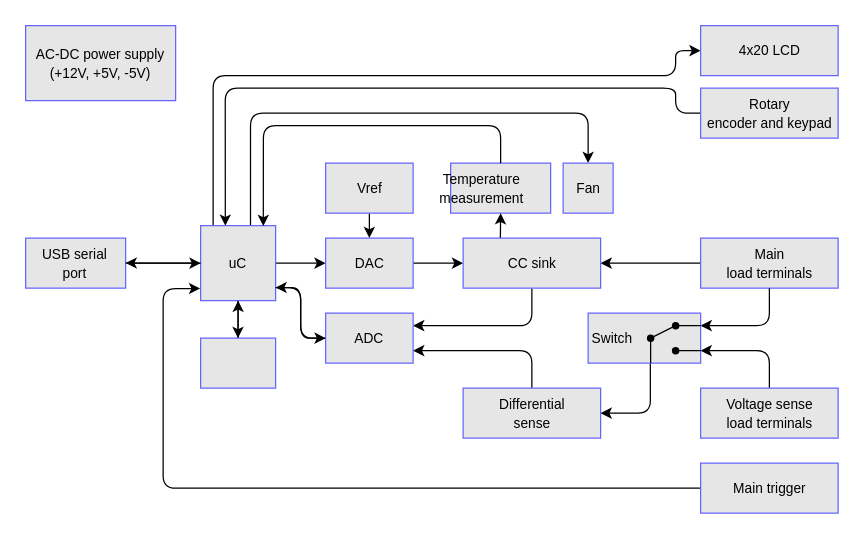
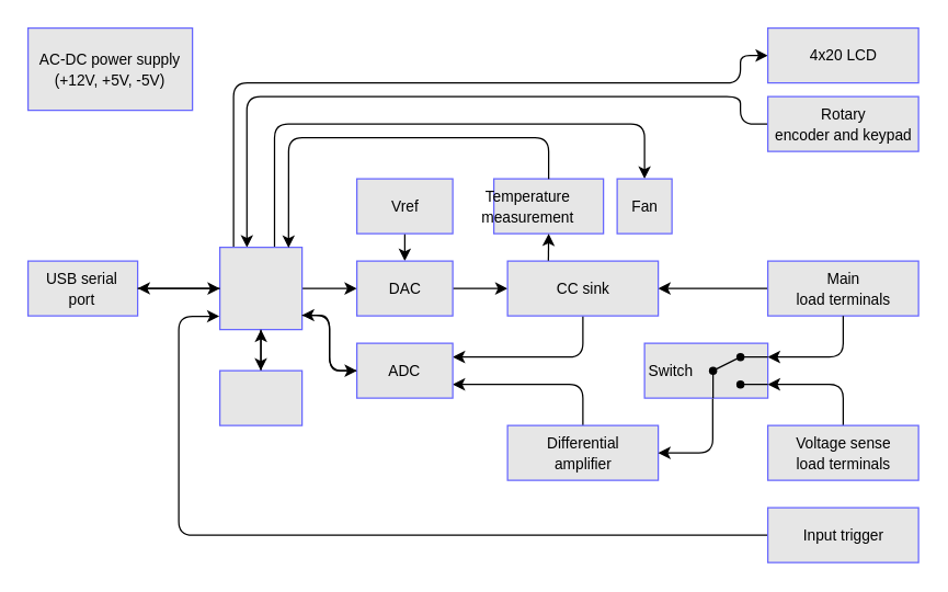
  <mxCell id="0" />
  <mxCell id="1" parent="0" />
  <mxCell id="2" style="edgeStyle=none;html=1;fontSize=11;fontColor=#000000;fillColor=#000000;strokeColor=#000000;" parent="1" source="45" edge="1"><mxGeometry relative="1" as="geometry"><mxPoint x="295" y="190" as="targetPoint" /></mxGeometry></mxCell>
  <mxCell id="3" style="edgeStyle=none;html=1;entryX=0;entryY=0.5;entryDx=0;entryDy=0;strokeColor=#000000;fontSize=11;fontColor=#000000;fillColor=#000000;" parent="1" source="48" target="42" edge="1"><mxGeometry relative="1" as="geometry" /></mxCell>
  <mxCell id="4" style="edgeStyle=none;html=1;exitX=0;exitY=0.5;exitDx=0;exitDy=0;entryX=1;entryY=0.5;entryDx=0;entryDy=0;strokeColor=#000000;fontSize=11;fontColor=#000000;fillColor=#000000;" parent="1" source="29" target="26" edge="1"><mxGeometry relative="1" as="geometry" /></mxCell>
  <mxCell id="5" style="edgeStyle=orthogonalEdgeStyle;html=1;strokeColor=#000000;fontSize=11;fontColor=#000000;fillColor=#000000;entryX=1;entryY=0.75;entryDx=0;entryDy=0;" parent="1" source="20" target="57" edge="1"><mxGeometry relative="1" as="geometry"><mxPoint x="560" y="280" as="targetPoint" /><Array as="points"><mxPoint x="615" y="280" /></Array></mxGeometry></mxCell>
  <mxCell id="6" style="edgeStyle=orthogonalEdgeStyle;html=1;entryX=1;entryY=0.25;entryDx=0;entryDy=0;strokeColor=#000000;fontSize=11;fontColor=#000000;fillColor=#000000;exitX=0.5;exitY=1;exitDx=0;exitDy=0;" parent="1" source="26" target="39" edge="1"><mxGeometry relative="1" as="geometry" /></mxCell>
  <mxCell id="7" style="edgeStyle=orthogonalEdgeStyle;html=1;entryX=1;entryY=0.75;entryDx=0;entryDy=0;strokeColor=#000000;fontSize=11;fontColor=#000000;fillColor=#000000;exitX=0.5;exitY=0;exitDx=0;exitDy=0;" parent="1" source="23" target="39" edge="1"><mxGeometry relative="1" as="geometry" /></mxCell>
  <mxCell id="8" style="edgeStyle=none;html=1;entryX=0;entryY=0.5;entryDx=0;entryDy=0;strokeColor=#000000;fontSize=11;fontColor=#000000;fillColor=#000000;" parent="1" source="42" target="26" edge="1"><mxGeometry relative="1" as="geometry" /></mxCell>
  <mxCell id="9" style="html=1;entryX=0.329;entryY=0.001;entryDx=0;entryDy=0;strokeColor=#000000;fontSize=11;fontColor=#000000;fillColor=#000000;edgeStyle=orthogonalEdgeStyle;entryPerimeter=0;" parent="1" source="32" target="48" edge="1"><mxGeometry relative="1" as="geometry"><Array as="points"><mxPoint x="540" y="90" /><mxPoint x="540" y="70" /><mxPoint x="180" y="70" /><mxPoint x="180" y="180" /></Array></mxGeometry></mxCell>
  <mxCell id="10" style="edgeStyle=orthogonalEdgeStyle;html=1;entryX=0;entryY=0.5;entryDx=0;entryDy=0;strokeColor=#000000;fontSize=11;fontColor=#000000;fillColor=#000000;" parent="1" source="48" target="36" edge="1"><mxGeometry relative="1" as="geometry"><Array as="points"><mxPoint x="170" y="60" /><mxPoint x="540" y="60" /><mxPoint x="540" y="40" /></Array></mxGeometry></mxCell>
  <mxCell id="11" style="edgeStyle=orthogonalEdgeStyle;html=1;strokeColor=#000000;fontSize=11;fontColor=#000000;fillColor=#000000;entryX=0.5;entryY=0;entryDx=0;entryDy=0;exitX=0.665;exitY=-0.002;exitDx=0;exitDy=0;exitPerimeter=0;" parent="1" source="48" target="72" edge="1"><mxGeometry relative="1" as="geometry"><mxPoint x="470" y="120" as="targetPoint" /><Array as="points"><mxPoint x="200" y="90" /><mxPoint x="470" y="90" /></Array><mxPoint x="200" y="170" as="sourcePoint" /></mxGeometry></mxCell>
  <mxCell id="12" style="edgeStyle=orthogonalEdgeStyle;html=1;entryX=0.5;entryY=1;entryDx=0;entryDy=0;strokeColor=#000000;fontSize=11;fontColor=#000000;fillColor=#000000;" parent="1" source="51" target="48" edge="1"><mxGeometry relative="1" as="geometry" /></mxCell>
  <mxCell id="13" style="edgeStyle=orthogonalEdgeStyle;html=1;strokeColor=#000000;fontSize=11;fontColor=#000000;fillColor=#000000;entryX=0.999;entryY=0.825;entryDx=0;entryDy=0;entryPerimeter=0;" parent="1" source="39" edge="1" target="48"><mxGeometry relative="1" as="geometry"><mxPoint x="210" y="230" as="targetPoint" /><Array as="points"><mxPoint x="240" y="270" /><mxPoint x="240" y="230" /><mxPoint x="220" y="230" /></Array></mxGeometry></mxCell>
  <mxCell id="14" style="edgeStyle=orthogonalEdgeStyle;html=1;entryX=-0.006;entryY=0.839;entryDx=0;entryDy=0;strokeColor=#000000;fontSize=11;fontColor=#000000;fillColor=#000000;entryPerimeter=0;" parent="1" source="16" target="48" edge="1"><mxGeometry relative="1" as="geometry"><Array as="points"><mxPoint x="130" y="390" /><mxPoint x="130" y="230" /></Array></mxGeometry></mxCell>
  <mxCell id="15" value="" style="group" parent="1" vertex="1" connectable="0"><mxGeometry x="560" y="370" width="110" height="40" as="geometry" /></mxCell>
  <mxCell id="16" value="" style="rounded=0;whiteSpace=wrap;html=1;fillColor=#E6E6E6;shadow=0;strokeColor=#6666FF;container=0;" parent="15" vertex="1"><mxGeometry width="110" height="40" as="geometry" /></mxCell>
- <mxCell id="17" value="&lt;font style=&quot;font-size: 11px;&quot; color=&quot;#000000&quot;&gt;Main trigger&lt;br&gt;&lt;/font&gt;" style="text;html=1;strokeColor=none;fillColor=none;align=center;verticalAlign=middle;whiteSpace=wrap;rounded=0;shadow=1;container=0;" parent="15" vertex="1"><mxGeometry x="13.75" y="10" width="82.5" height="20" as="geometry" /></mxCell>
+ <mxCell id="17" value="&lt;font style=&quot;font-size: 11px;&quot; color=&quot;#000000&quot;&gt;Input trigger&lt;br&gt;&lt;/font&gt;" style="text;html=1;strokeColor=none;fillColor=none;align=center;verticalAlign=middle;whiteSpace=wrap;rounded=0;shadow=1;container=0;" parent="15" vertex="1"><mxGeometry x="13.75" y="10" width="82.5" height="20" as="geometry" /></mxCell>
  <mxCell id="18" value="" style="group" parent="1" vertex="1" connectable="0"><mxGeometry x="560" y="300" width="110" height="40" as="geometry" /></mxCell>
  <mxCell id="19" value="" style="group" parent="18" vertex="1" connectable="0"><mxGeometry y="10" width="110" height="40" as="geometry" /></mxCell>
  <mxCell id="20" value="" style="rounded=0;whiteSpace=wrap;html=1;fillColor=#E6E6E6;shadow=0;strokeColor=#6666FF;container=0;" parent="19" vertex="1"><mxGeometry width="110" height="40" as="geometry" /></mxCell>
  <mxCell id="21" value="&lt;font style=&quot;font-size: 11px;&quot; color=&quot;#000000&quot;&gt;Voltage sense&lt;br&gt;load terminals&lt;br&gt;&lt;/font&gt;" style="text;html=1;strokeColor=none;fillColor=none;align=center;verticalAlign=middle;whiteSpace=wrap;rounded=0;shadow=1;container=0;" parent="19" vertex="1"><mxGeometry x="13.75" y="10" width="82.5" height="20" as="geometry" /></mxCell>
  <mxCell id="22" value="" style="group" parent="1" vertex="1" connectable="0"><mxGeometry x="370" y="310" width="110" height="40" as="geometry" /></mxCell>
  <mxCell id="23" value="" style="rounded=0;whiteSpace=wrap;html=1;fillColor=#E6E6E6;shadow=0;strokeColor=#6666FF;container=0;" parent="22" vertex="1"><mxGeometry width="110" height="40" as="geometry" /></mxCell>
- <mxCell id="24" value="&lt;font style=&quot;font-size: 11px;&quot; color=&quot;#000000&quot;&gt;Differential sense&lt;br&gt;&lt;/font&gt;" style="text;html=1;strokeColor=none;fillColor=none;align=center;verticalAlign=middle;whiteSpace=wrap;rounded=0;shadow=1;container=0;" parent="22" vertex="1"><mxGeometry x="13.75" y="10" width="82.5" height="20" as="geometry" /></mxCell>
+ <mxCell id="24" value="&lt;font style=&quot;font-size: 11px;&quot; color=&quot;#000000&quot;&gt;Differential amplifier&lt;br&gt;&lt;/font&gt;" style="text;html=1;strokeColor=none;fillColor=none;align=center;verticalAlign=middle;whiteSpace=wrap;rounded=0;shadow=1;container=0;" parent="22" vertex="1"><mxGeometry x="13.75" y="10" width="82.5" height="20" as="geometry" /></mxCell>
  <mxCell id="25" value="" style="group" parent="1" vertex="1" connectable="0"><mxGeometry x="370" y="190" width="110" height="40" as="geometry" /></mxCell>
  <mxCell id="26" value="" style="rounded=0;whiteSpace=wrap;html=1;fillColor=#E6E6E6;shadow=0;strokeColor=#6666FF;container=0;" parent="25" vertex="1"><mxGeometry width="110" height="40" as="geometry" /></mxCell>
  <mxCell id="27" value="&lt;font style=&quot;font-size: 11px;&quot; color=&quot;#000000&quot;&gt;CC sink&lt;br&gt;&lt;/font&gt;" style="text;html=1;strokeColor=none;fillColor=none;align=center;verticalAlign=middle;whiteSpace=wrap;rounded=0;shadow=1;container=0;" parent="25" vertex="1"><mxGeometry x="27.5" y="10" width="55" height="20" as="geometry" /></mxCell>
  <mxCell id="28" value="" style="group" parent="1" vertex="1" connectable="0"><mxGeometry x="560" y="190" width="110" height="40" as="geometry" /></mxCell>
  <mxCell id="29" value="" style="rounded=0;whiteSpace=wrap;html=1;fillColor=#E6E6E6;shadow=0;strokeColor=#6666FF;container=0;" parent="28" vertex="1"><mxGeometry width="110" height="40" as="geometry" /></mxCell>
  <mxCell id="30" value="&lt;font style=&quot;font-size: 11px;&quot; color=&quot;#000000&quot;&gt;Main&lt;br&gt;load terminals&lt;br&gt;&lt;/font&gt;" style="text;html=1;strokeColor=none;fillColor=none;align=center;verticalAlign=middle;whiteSpace=wrap;rounded=0;shadow=1;container=0;" parent="28" vertex="1"><mxGeometry x="13.75" y="10" width="82.5" height="20" as="geometry" /></mxCell>
  <mxCell id="31" value="" style="group" parent="1" vertex="1" connectable="0"><mxGeometry x="560" y="70" width="110" height="40" as="geometry" /></mxCell>
  <mxCell id="32" value="" style="rounded=0;whiteSpace=wrap;html=1;fillColor=#E6E6E6;shadow=0;strokeColor=#6666FF;container=0;" parent="31" vertex="1"><mxGeometry width="110" height="40" as="geometry" /></mxCell>
  <mxCell id="33" value="&lt;font style=&quot;font-size: 11px;&quot; color=&quot;#000000&quot;&gt;Rotary&lt;br&gt;encoder and keypad&lt;br&gt;&lt;/font&gt;" style="text;html=1;strokeColor=none;fillColor=none;align=center;verticalAlign=middle;whiteSpace=wrap;rounded=0;shadow=1;container=0;" parent="31" vertex="1"><mxGeometry x="3.75" y="10" width="102.5" height="20" as="geometry" /></mxCell>
  <mxCell id="34" value="" style="group" parent="1" vertex="1" connectable="0"><mxGeometry x="550" y="20" width="120" height="40" as="geometry" /></mxCell>
  <mxCell id="35" value="" style="group" parent="34" vertex="1" connectable="0"><mxGeometry x="10" width="110" height="40" as="geometry" /></mxCell>
  <mxCell id="36" value="" style="rounded=0;whiteSpace=wrap;html=1;fillColor=#E6E6E6;shadow=0;strokeColor=#6666FF;container=0;" parent="35" vertex="1"><mxGeometry width="110" height="40" as="geometry" /></mxCell>
  <mxCell id="37" value="&lt;font style=&quot;font-size: 11px;&quot; color=&quot;#000000&quot;&gt;4x20 LCD&lt;br&gt;&lt;/font&gt;" style="text;html=1;strokeColor=none;fillColor=none;align=center;verticalAlign=middle;whiteSpace=wrap;rounded=0;shadow=1;container=0;" parent="35" vertex="1"><mxGeometry x="27.5" y="10" width="55" height="20" as="geometry" /></mxCell>
  <mxCell id="38" value="" style="group" parent="1" vertex="1" connectable="0"><mxGeometry x="260" y="250" width="70" height="40" as="geometry" /></mxCell>
  <mxCell id="39" value="" style="rounded=0;whiteSpace=wrap;html=1;fillColor=#E6E6E6;shadow=0;strokeColor=#6666FF;container=0;" parent="38" vertex="1"><mxGeometry width="70" height="40" as="geometry" /></mxCell>
  <mxCell id="40" value="&lt;font style=&quot;font-size: 11px;&quot; color=&quot;#000000&quot;&gt;ADC&lt;br&gt;&lt;/font&gt;" style="text;html=1;strokeColor=none;fillColor=none;align=center;verticalAlign=middle;whiteSpace=wrap;rounded=0;shadow=1;container=0;" parent="38" vertex="1"><mxGeometry x="20" y="14" width="30.0" height="12" as="geometry" /></mxCell>
  <mxCell id="41" value="" style="group" parent="1" vertex="1" connectable="0"><mxGeometry x="260" y="190" width="70" height="40" as="geometry" /></mxCell>
  <mxCell id="42" value="" style="rounded=0;whiteSpace=wrap;html=1;fillColor=#E6E6E6;shadow=0;strokeColor=#6666FF;container=0;" parent="41" vertex="1"><mxGeometry width="70" height="40" as="geometry" /></mxCell>
  <mxCell id="43" value="&lt;font style=&quot;font-size: 11px;&quot; color=&quot;#000000&quot;&gt;DAC&lt;br&gt;&lt;/font&gt;" style="text;html=1;strokeColor=none;fillColor=none;align=center;verticalAlign=middle;whiteSpace=wrap;rounded=0;shadow=1;container=0;" parent="41" vertex="1"><mxGeometry x="17.5" y="10" width="35" height="20" as="geometry" /></mxCell>
  <mxCell id="44" value="" style="group" parent="1" vertex="1" connectable="0"><mxGeometry x="260" y="130" width="70" height="40" as="geometry" /></mxCell>
  <mxCell id="45" value="" style="rounded=0;whiteSpace=wrap;html=1;fillColor=#E6E6E6;shadow=0;strokeColor=#6666FF;container=0;" parent="44" vertex="1"><mxGeometry width="70" height="40" as="geometry" /></mxCell>
  <mxCell id="46" value="&lt;font style=&quot;font-size: 11px;&quot; color=&quot;#000000&quot;&gt;Vref&lt;br&gt;&lt;/font&gt;" style="text;html=1;strokeColor=none;fillColor=none;align=center;verticalAlign=middle;whiteSpace=wrap;rounded=0;shadow=1;container=0;" parent="44" vertex="1"><mxGeometry x="17.5" y="10" width="35" height="20" as="geometry" /></mxCell>
  <mxCell id="47" value="" style="group" parent="1" vertex="1" connectable="0"><mxGeometry x="160" y="180" width="60" height="60" as="geometry" /></mxCell>
  <mxCell id="48" value="" style="rounded=0;whiteSpace=wrap;html=1;fillColor=#E6E6E6;shadow=0;strokeColor=#6666FF;container=0;" parent="47" vertex="1"><mxGeometry width="60" height="60" as="geometry" /></mxCell>
- <mxCell id="49" value="&lt;font style=&quot;font-size: 11px;&quot; color=&quot;#000000&quot;&gt;uC&lt;br&gt;&lt;/font&gt;" style="text;html=1;strokeColor=none;fillColor=none;align=center;verticalAlign=middle;whiteSpace=wrap;rounded=0;shadow=1;container=0;" parent="47" vertex="1"><mxGeometry x="15" y="15" width="30" height="30" as="geometry" /></mxCell>
  <mxCell id="50" value="" style="group" parent="1" vertex="1" connectable="0"><mxGeometry x="160" y="270" width="60" height="40" as="geometry" /></mxCell>
  <mxCell id="51" value="" style="rounded=0;whiteSpace=wrap;html=1;fillColor=#E6E6E6;shadow=0;strokeColor=#6666FF;container=0;" parent="50" vertex="1"><mxGeometry width="60" height="40" as="geometry" /></mxCell>
  <mxCell id="52" value="" style="group" parent="1" vertex="1" connectable="0"><mxGeometry x="20" y="20" width="120" height="60" as="geometry" /></mxCell>
  <mxCell id="53" value="" style="rounded=0;whiteSpace=wrap;html=1;fillColor=#E6E6E6;shadow=0;strokeColor=#6666FF;container=0;" parent="52" vertex="1"><mxGeometry width="120" height="60" as="geometry" /></mxCell>
  <mxCell id="54" value="&lt;font style=&quot;font-size: 11px;&quot; color=&quot;#000000&quot;&gt;AC-DC power supply (+12V, +5V, -5V)&lt;br&gt;&lt;/font&gt;" style="text;html=1;strokeColor=none;fillColor=none;align=center;verticalAlign=middle;whiteSpace=wrap;rounded=0;shadow=1;container=0;" parent="52" vertex="1"><mxGeometry x="1.25" y="15" width="117.5" height="30" as="geometry" /></mxCell>
  <mxCell id="55" style="edgeStyle=orthogonalEdgeStyle;html=1;exitX=0.5;exitY=1;exitDx=0;exitDy=0;strokeColor=#000000;entryX=1;entryY=0.25;entryDx=0;entryDy=0;" parent="1" source="29" target="57" edge="1"><mxGeometry relative="1" as="geometry"><mxPoint x="570" y="260" as="targetPoint" /></mxGeometry></mxCell>
  <mxCell id="56" value="" style="group" parent="1" vertex="1" connectable="0"><mxGeometry x="447.5" y="250" width="112.5" height="40" as="geometry" /></mxCell>
  <mxCell id="57" value="" style="rounded=0;whiteSpace=wrap;html=1;fillColor=#E6E6E6;shadow=0;strokeColor=#6666FF;container=0;" parent="56" vertex="1"><mxGeometry x="22.5" width="90" height="40" as="geometry" /></mxCell>
  <mxCell id="58" value="&lt;font style=&quot;font-size: 11px;&quot; color=&quot;#000000&quot;&gt;Switch&lt;br&gt;&lt;/font&gt;" style="text;html=1;strokeColor=none;fillColor=none;align=center;verticalAlign=middle;whiteSpace=wrap;rounded=0;shadow=1;container=0;" parent="56" vertex="1"><mxGeometry y="10" width="82.5" height="20" as="geometry" /></mxCell>
  <mxCell id="59" value="" style="endArrow=none;html=1;strokeColor=#000000;" parent="56" edge="1"><mxGeometry width="50" height="50" relative="1" as="geometry"><mxPoint x="72.5" y="20" as="sourcePoint" /><mxPoint x="92.5" y="10" as="targetPoint" /></mxGeometry></mxCell>
  <mxCell id="60" value="" style="endArrow=none;html=1;strokeColor=#000000;" parent="56" edge="1"><mxGeometry width="50" height="50" relative="1" as="geometry"><mxPoint x="92.5" y="10" as="sourcePoint" /><mxPoint x="112.5" y="10" as="targetPoint" /></mxGeometry></mxCell>
  <mxCell id="61" value="" style="endArrow=none;html=1;strokeColor=#000000;startArrow=none;" parent="56" source="65" edge="1"><mxGeometry width="50" height="50" relative="1" as="geometry"><mxPoint x="92.5" y="30" as="sourcePoint" /><mxPoint x="112.5" y="30" as="targetPoint" /></mxGeometry></mxCell>
  <mxCell id="62" value="" style="endArrow=none;html=1;strokeColor=#000000;" parent="56" edge="1"><mxGeometry width="50" height="50" relative="1" as="geometry"><mxPoint x="72.5" y="40" as="sourcePoint" /><mxPoint x="72.5" y="20" as="targetPoint" /></mxGeometry></mxCell>
  <mxCell id="63" value="" style="shape=waypoint;sketch=0;fillStyle=solid;size=6;pointerEvents=1;points=[];fillColor=none;resizable=0;rotatable=0;perimeter=centerPerimeter;snapToPoint=1;strokeColor=#000000;" parent="56" vertex="1"><mxGeometry x="62.5" y="10" width="20" height="20" as="geometry" /></mxCell>
  <mxCell id="64" value="" style="endArrow=none;html=1;strokeColor=#000000;" parent="56" target="65" edge="1"><mxGeometry width="50" height="50" relative="1" as="geometry"><mxPoint x="92.5" y="30" as="sourcePoint" /><mxPoint x="112.5" y="30" as="targetPoint" /></mxGeometry></mxCell>
  <mxCell id="65" value="" style="shape=waypoint;sketch=0;fillStyle=solid;size=6;pointerEvents=1;points=[];fillColor=none;resizable=0;rotatable=0;perimeter=centerPerimeter;snapToPoint=1;strokeColor=#000000;" parent="56" vertex="1"><mxGeometry x="82.5" y="20" width="20" height="20" as="geometry" /></mxCell>
  <mxCell id="66" value="" style="shape=waypoint;sketch=0;fillStyle=solid;size=6;pointerEvents=1;points=[];fillColor=none;resizable=0;rotatable=0;perimeter=centerPerimeter;snapToPoint=1;strokeColor=#000000;" parent="56" vertex="1"><mxGeometry x="82.5" width="20" height="20" as="geometry" /></mxCell>
  <mxCell id="67" style="edgeStyle=orthogonalEdgeStyle;html=1;exitX=0.553;exitY=1.011;exitDx=0;exitDy=0;entryX=1;entryY=0.5;entryDx=0;entryDy=0;strokeColor=#000000;fontColor=#000000;exitPerimeter=0;" parent="1" source="57" target="23" edge="1"><mxGeometry relative="1" as="geometry" /></mxCell>
  <mxCell id="68" value="" style="group" parent="1" vertex="1" connectable="0"><mxGeometry x="360" y="130" width="80" height="40" as="geometry" /></mxCell>
  <mxCell id="69" value="" style="rounded=0;whiteSpace=wrap;html=1;fillColor=#E6E6E6;shadow=0;strokeColor=#6666FF;container=0;" parent="68" vertex="1"><mxGeometry width="80" height="40" as="geometry" /></mxCell>
  <mxCell id="70" value="&lt;font style=&quot;font-size: 11px;&quot; color=&quot;#000000&quot;&gt;Temperature&lt;br&gt;measurement&lt;br&gt;&lt;/font&gt;" style="text;html=1;strokeColor=none;fillColor=none;align=center;verticalAlign=middle;whiteSpace=wrap;rounded=0;shadow=1;container=0;" parent="68" vertex="1"><mxGeometry x="5" y="10" width="40" height="20" as="geometry" /></mxCell>
  <mxCell id="71" value="" style="group" parent="1" vertex="1" connectable="0"><mxGeometry x="450" y="130" width="40" height="40" as="geometry" /></mxCell>
  <mxCell id="72" value="" style="rounded=0;whiteSpace=wrap;html=1;fillColor=#E6E6E6;shadow=0;strokeColor=#6666FF;container=0;" parent="71" vertex="1"><mxGeometry width="40" height="40" as="geometry" /></mxCell>
  <mxCell id="73" value="&lt;font style=&quot;font-size: 11px;&quot; color=&quot;#000000&quot;&gt;Fan&lt;br&gt;&lt;/font&gt;" style="text;html=1;strokeColor=none;fillColor=none;align=center;verticalAlign=middle;whiteSpace=wrap;rounded=0;shadow=1;container=0;" parent="71" vertex="1"><mxGeometry x="7.5" y="10" width="25" height="20" as="geometry" /></mxCell>
  <mxCell id="74" style="edgeStyle=orthogonalEdgeStyle;html=1;entryX=0.5;entryY=1;entryDx=0;entryDy=0;strokeColor=#000000;exitX=0.271;exitY=-0.007;exitDx=0;exitDy=0;exitPerimeter=0;" parent="1" source="26" target="69" edge="1"><mxGeometry relative="1" as="geometry"><mxPoint x="395" y="190" as="sourcePoint" /><Array as="points"><mxPoint x="400" y="190" /></Array></mxGeometry></mxCell>
  <mxCell id="75" style="edgeStyle=orthogonalEdgeStyle;html=1;strokeColor=#000000;entryX=0.836;entryY=0.006;entryDx=0;entryDy=0;entryPerimeter=0;" parent="1" source="69" target="48" edge="1"><mxGeometry relative="1" as="geometry"><Array as="points"><mxPoint x="400" y="100" /><mxPoint x="210" y="100" /></Array><mxPoint x="220" y="170" as="targetPoint" /></mxGeometry></mxCell>
  <mxCell id="76" value="" style="group" vertex="1" connectable="0" parent="1"><mxGeometry x="20" y="190" width="80" height="40" as="geometry" /></mxCell>
  <mxCell id="77" value="" style="rounded=0;whiteSpace=wrap;html=1;fillColor=#E6E6E6;shadow=0;strokeColor=#6666FF;container=0;" vertex="1" parent="76"><mxGeometry width="80" height="40" as="geometry" /></mxCell>
  <mxCell id="78" value="&lt;font style=&quot;font-size: 11px;&quot; color=&quot;#000000&quot;&gt;USB serial port&lt;br&gt;&lt;/font&gt;" style="text;html=1;strokeColor=none;fillColor=none;align=center;verticalAlign=middle;whiteSpace=wrap;rounded=0;shadow=1;container=0;" vertex="1" parent="76"><mxGeometry x="11.43" y="14" width="57.14" height="12" as="geometry" /></mxCell>
  <mxCell id="79" style="html=1;exitX=1;exitY=0.5;exitDx=0;exitDy=0;entryX=0;entryY=0.5;entryDx=0;entryDy=0;strokeColor=#000000;" edge="1" parent="1" source="77" target="48"><mxGeometry relative="1" as="geometry" /></mxCell>
  <mxCell id="80" style="html=1;exitX=1;exitY=0.5;exitDx=0;exitDy=0;entryX=0;entryY=0.5;entryDx=0;entryDy=0;strokeColor=#000000;" edge="1" parent="1"><mxGeometry relative="1" as="geometry"><mxPoint x="160" y="209.9" as="sourcePoint" /><mxPoint x="100" y="209.9" as="targetPoint" /></mxGeometry></mxCell>
  <mxCell id="81" style="edgeStyle=orthogonalEdgeStyle;html=1;entryX=0.5;entryY=1;entryDx=0;entryDy=0;strokeColor=#000000;fontSize=11;fontColor=#000000;fillColor=#000000;" edge="1" parent="1"><mxGeometry relative="1" as="geometry"><mxPoint x="189.9" y="240" as="sourcePoint" /><mxPoint x="189.9" y="270" as="targetPoint" /></mxGeometry></mxCell>
  <mxCell id="82" style="edgeStyle=orthogonalEdgeStyle;html=1;strokeColor=#000000;fontSize=11;fontColor=#000000;fillColor=#000000;entryX=0.999;entryY=0.825;entryDx=0;entryDy=0;entryPerimeter=0;" edge="1" parent="1"><mxGeometry relative="1" as="geometry"><mxPoint x="260.06" y="270" as="targetPoint" /><Array as="points"><mxPoint x="220.06" y="230" /><mxPoint x="240.06" y="230" /><mxPoint x="240.06" y="270" /></Array><mxPoint x="220" y="229.5" as="sourcePoint" /></mxGeometry></mxCell>
